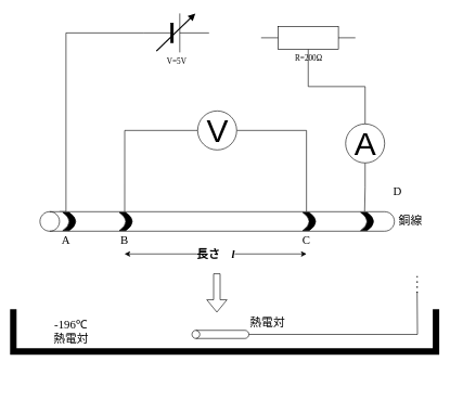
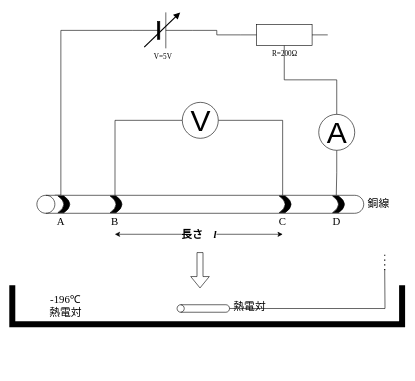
  <mxCell id="0" />
  <mxCell id="1" parent="0" />
  <mxCell id="2" style="edgeStyle=orthogonalEdgeStyle;rounded=0;orthogonalLoop=1;jettySize=auto;html=1;entryX=1.004;entryY=0.916;entryDx=0;entryDy=0;entryPerimeter=0;endArrow=none;endFill=0;" edge="1" parent="1" source="3" target="13"><mxGeometry relative="1" as="geometry" /></mxCell>
  <mxCell id="3" value="A" style="verticalLabelPosition=middle;shadow=0;dashed=0;align=center;html=1;verticalAlign=middle;strokeWidth=1;shape=ellipse;aspect=fixed;fontSize=50;" vertex="1" parent="1"><mxGeometry x="531" y="190" width="60" height="60" as="geometry" /></mxCell>
  <mxCell id="4" style="edgeStyle=orthogonalEdgeStyle;rounded=0;orthogonalLoop=1;jettySize=auto;html=1;endArrow=none;endFill=0;entryX=0.833;entryY=0.239;entryDx=0;entryDy=0;entryPerimeter=0;" edge="1" parent="1" source="6" target="13"><mxGeometry relative="1" as="geometry"><mxPoint x="191" y="310" as="targetPoint" /><Array as="points"><mxPoint x="191" y="200" /></Array></mxGeometry></mxCell>
  <mxCell id="5" style="edgeStyle=orthogonalEdgeStyle;rounded=0;orthogonalLoop=1;jettySize=auto;html=1;entryX=0.833;entryY=0.752;entryDx=0;entryDy=0;entryPerimeter=0;endArrow=none;endFill=0;" edge="1" parent="1" source="6" target="13"><mxGeometry relative="1" as="geometry"><Array as="points"><mxPoint x="471" y="200" /></Array></mxGeometry></mxCell>
  <mxCell id="6" value="V" style="verticalLabelPosition=middle;shadow=0;dashed=0;align=center;html=1;verticalAlign=middle;strokeWidth=1;shape=ellipse;aspect=fixed;fontSize=50;" vertex="1" parent="1"><mxGeometry x="303.5" y="170" width="60" height="60" as="geometry" /></mxCell>
  <mxCell id="7" style="edgeStyle=orthogonalEdgeStyle;rounded=0;orthogonalLoop=1;jettySize=auto;html=1;endArrow=none;endFill=0;" edge="1" parent="1" source="8" target="3"><mxGeometry relative="1" as="geometry" /></mxCell>
  <mxCell id="8" value="&lt;font face=&quot;Times New Roman&quot;&gt;R=200Ω&lt;/font&gt;" style="pointerEvents=1;verticalLabelPosition=bottom;shadow=0;dashed=0;align=center;html=1;verticalAlign=top;shape=mxgraph.electrical.resistors.resistor_1;" vertex="1" parent="1"><mxGeometry x="401" y="40" width="145" height="35" as="geometry" /></mxCell>
+ <mxCell id="9" style="edgeStyle=orthogonalEdgeStyle;rounded=0;orthogonalLoop=1;jettySize=auto;html=1;exitX=1;exitY=0.5;exitDx=0;exitDy=0;exitPerimeter=0;endArrow=none;endFill=0;" edge="1" parent="1" source="11" target="8"><mxGeometry relative="1" as="geometry" /></mxCell>
  <mxCell id="10" style="edgeStyle=orthogonalEdgeStyle;rounded=0;orthogonalLoop=1;jettySize=auto;html=1;exitX=0;exitY=0.5;exitDx=0;exitDy=0;exitPerimeter=0;endArrow=none;endFill=0;entryX=1.004;entryY=0.055;entryDx=0;entryDy=0;entryPerimeter=0;" edge="1" parent="1" source="11" target="13"><mxGeometry relative="1" as="geometry"><mxPoint x="91" y="290" as="targetPoint" /><Array as="points"><mxPoint x="101" y="50" /><mxPoint x="101" y="325" /></Array></mxGeometry></mxCell>
  <mxCell id="11" value="&lt;font face=&quot;Times New Roman&quot;&gt;V=5V&lt;/font&gt;" style="verticalLabelPosition=bottom;shadow=0;dashed=0;align=center;fillColor=#000000;html=1;verticalAlign=top;strokeWidth=1;shape=mxgraph.electrical.miscellaneous.monocell_battery;" vertex="1" parent="1"><mxGeometry x="221" y="20" width="100" height="60" as="geometry" /></mxCell>
  <mxCell id="12" value="" style="endArrow=block;html=1;rounded=0;fontSize=20;strokeWidth=2;endFill=1;" edge="1" parent="1"><mxGeometry width="50" height="50" relative="1" as="geometry"><mxPoint x="240" y="78" as="sourcePoint" /><mxPoint x="300" y="20" as="targetPoint" /></mxGeometry></mxCell>
  <mxCell id="13" value="" style="shape=cylinder3;whiteSpace=wrap;html=1;boundedLbl=1;backgroundOutline=1;size=15;rotation=-90;" vertex="1" parent="1"><mxGeometry x="318.5" y="67.5" width="30" height="545" as="geometry" /></mxCell>
  <mxCell id="14" value="&lt;b style=&quot;font-size: 18px&quot;&gt;&lt;font style=&quot;font-size: 18px&quot; face=&quot;Times New Roman&quot;&gt;長&lt;font style=&quot;font-size: 18px&quot;&gt;さ&lt;/font&gt;　&lt;i&gt;l&lt;/i&gt;&lt;br&gt;&lt;/font&gt;&lt;/b&gt;" style="endArrow=classic;startArrow=classic;html=1;rounded=0;" edge="1" parent="1"><mxGeometry width="50" height="50" relative="1" as="geometry"><mxPoint x="191" y="390" as="sourcePoint" /><mxPoint x="471" y="390" as="targetPoint" /></mxGeometry></mxCell>
  <mxCell id="15" value="" style="shape=dataStorage;whiteSpace=wrap;html=1;fixedSize=1;fontFamily=Times New Roman;fontSize=18;fillColor=#000000;rotation=-180;size=10;" vertex="1" parent="1"><mxGeometry x="96" y="326" width="20" height="28" as="geometry" /></mxCell>
  <mxCell id="16" value="" style="shape=dataStorage;whiteSpace=wrap;html=1;fixedSize=1;fontFamily=Times New Roman;fontSize=18;fillColor=#000000;rotation=-180;size=10;" vertex="1" parent="1"><mxGeometry x="183" y="326" width="20" height="28" as="geometry" /></mxCell>
  <mxCell id="17" value="" style="shape=dataStorage;whiteSpace=wrap;html=1;fixedSize=1;fontFamily=Times New Roman;fontSize=18;fillColor=#000000;rotation=-180;size=10;" vertex="1" parent="1"><mxGeometry x="465" y="326" width="20" height="28" as="geometry" /></mxCell>
  <mxCell id="18" value="" style="shape=dataStorage;whiteSpace=wrap;html=1;fixedSize=1;fontFamily=Times New Roman;fontSize=18;fillColor=#000000;rotation=-180;size=10;" vertex="1" parent="1"><mxGeometry x="554" y="326" width="20" height="28" as="geometry" /></mxCell>
  <mxCell id="19" value="A" style="text;html=1;strokeColor=none;fillColor=none;align=center;verticalAlign=middle;whiteSpace=wrap;rounded=0;fontFamily=Times New Roman;fontSize=18;" vertex="1" parent="1"><mxGeometry x="71" y="354" width="60" height="30" as="geometry" /></mxCell>
  <mxCell id="20" value="&lt;div&gt;B&lt;/div&gt;" style="text;html=1;strokeColor=none;fillColor=none;align=center;verticalAlign=middle;whiteSpace=wrap;rounded=0;fontFamily=Times New Roman;fontSize=18;" vertex="1" parent="1"><mxGeometry x="161" y="354" width="60" height="30" as="geometry" /></mxCell>
  <mxCell id="21" value="C" style="text;html=1;strokeColor=none;fillColor=none;align=center;verticalAlign=middle;whiteSpace=wrap;rounded=0;fontFamily=Times New Roman;fontSize=18;" vertex="1" parent="1"><mxGeometry x="441" y="354" width="60" height="30" as="geometry" /></mxCell>
- <mxCell id="22" value="D" style="text;html=1;strokeColor=none;fillColor=none;align=center;verticalAlign=middle;whiteSpace=wrap;rounded=0;fontFamily=Times New Roman;fontSize=18;" vertex="1" parent="1"><mxGeometry x="581" y="279" width="60" height="30" as="geometry" /></mxCell>
+ <mxCell id="22" value="D" style="text;html=1;strokeColor=none;fillColor=none;align=center;verticalAlign=middle;whiteSpace=wrap;rounded=0;fontFamily=Times New Roman;fontSize=18;" vertex="1" parent="1"><mxGeometry x="531" y="354" width="60" height="30" as="geometry" /></mxCell>
  <mxCell id="23" value="銅線" style="text;html=1;strokeColor=none;fillColor=none;align=center;verticalAlign=middle;whiteSpace=wrap;rounded=0;fontFamily=Times New Roman;fontSize=18;" vertex="1" parent="1"><mxGeometry x="601" y="324" width="60" height="30" as="geometry" /></mxCell>
  <mxCell id="24" value="" style="shape=partialRectangle;whiteSpace=wrap;html=1;bottom=1;right=1;left=1;top=0;fillColor=none;routingCenterX=-0.5;fontFamily=Times New Roman;fontSize=18;strokeWidth=10;" vertex="1" parent="1"><mxGeometry x="20" y="480" width="650" height="60" as="geometry" /></mxCell>
  <mxCell id="25" value="" style="shape=flexArrow;endArrow=classic;html=1;rounded=0;fontFamily=Times New Roman;fontSize=18;" edge="1" parent="1"><mxGeometry width="50" height="50" relative="1" as="geometry"><mxPoint x="333" y="420" as="sourcePoint" /><mxPoint x="333" y="480" as="targetPoint" /></mxGeometry></mxCell>
  <mxCell id="26" style="edgeStyle=orthogonalEdgeStyle;rounded=0;orthogonalLoop=1;jettySize=auto;html=1;fontFamily=Times New Roman;fontSize=18;endArrow=none;endFill=0;" edge="1" parent="1" source="27"><mxGeometry relative="1" as="geometry"><mxPoint x="641" y="450" as="targetPoint" /></mxGeometry></mxCell>
  <mxCell id="27" value="" style="shape=cylinder3;whiteSpace=wrap;html=1;boundedLbl=1;backgroundOutline=1;size=6;fontFamily=Times New Roman;fontSize=18;strokeWidth=1;fillColor=none;rotation=-90;" vertex="1" parent="1"><mxGeometry x="332.25" y="470" width="12.5" height="87.5" as="geometry" /></mxCell>
  <mxCell id="28" value="" style="endArrow=none;dashed=1;html=1;dashPattern=1 3;strokeWidth=2;rounded=0;fontFamily=Times New Roman;fontSize=18;" edge="1" parent="1"><mxGeometry width="50" height="50" relative="1" as="geometry"><mxPoint x="641" y="450" as="sourcePoint" /><mxPoint x="641" y="420" as="targetPoint" /></mxGeometry></mxCell>
- <mxCell id="29" value="熱電対" style="text;html=1;strokeColor=none;fillColor=none;align=center;verticalAlign=middle;whiteSpace=wrap;rounded=0;fontFamily=Times New Roman;fontSize=18;" vertex="1" parent="1"><mxGeometry x="381" y="480" width="60" height="30" as="geometry" /></mxCell>
+ <mxCell id="29" value="熱電対" style="text;html=1;strokeColor=none;fillColor=none;align=center;verticalAlign=middle;whiteSpace=wrap;rounded=0;fontFamily=Times New Roman;fontSize=18;" vertex="1" parent="1"><mxGeometry x="386" y="495" width="60" height="30" as="geometry" /></mxCell>
  <mxCell id="30" value="&lt;div&gt;-196℃&lt;/div&gt;&lt;div&gt;熱電対&lt;br&gt;&lt;/div&gt;" style="text;html=1;strokeColor=none;fillColor=none;align=center;verticalAlign=middle;whiteSpace=wrap;rounded=0;fontFamily=Times New Roman;fontSize=18;" vertex="1" parent="1"><mxGeometry x="35" y="495" width="148" height="30" as="geometry" /></mxCell>
